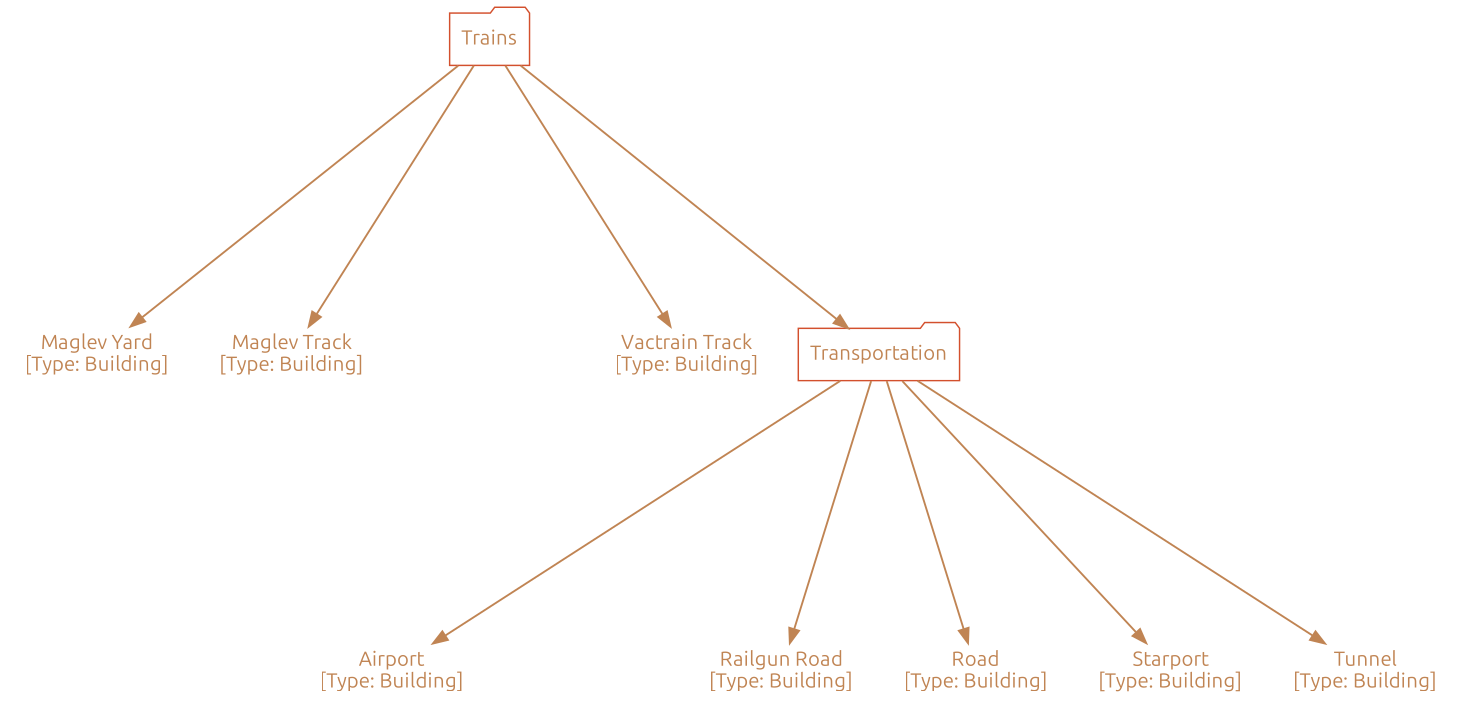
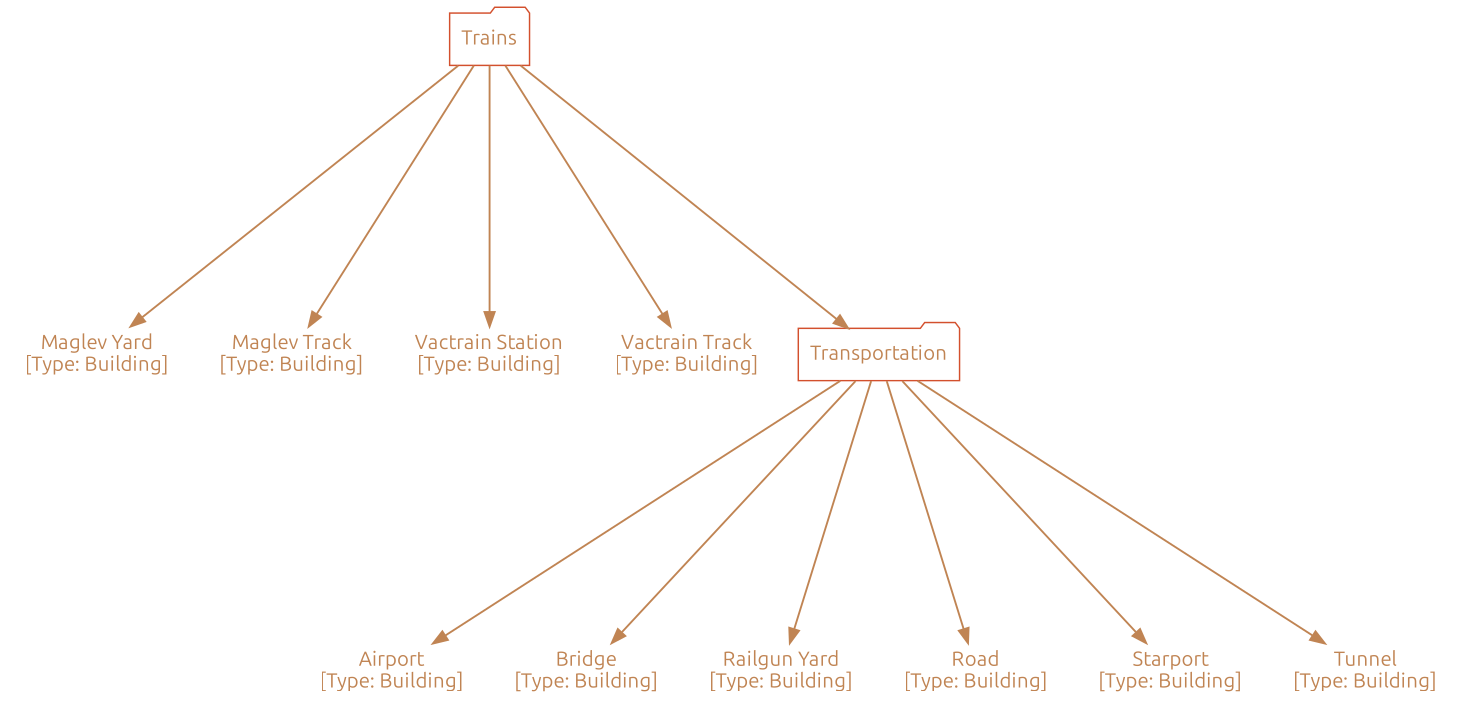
  digraph {
    compound=true
    fontname=Ubuntu
    ranksep=2.5
    root=Transportation
    node [color="#d3502dff" fillcolor=gray10 fontcolor="#c08453ff" fontname=Ubuntu shape=none]
    edge [color="#c08453ff" fontname=Ubuntu penwidth=1.3]
    n1 [label="Airport\n[Type: Building]"]
+   n2 [label="Bridge\n[Type: Building]"]
    n3 [label="Maglev Yard\n[Type: Building]"]
    n4 [label="Maglev Track\n[Type: Building]"]
-   n5 [label="Railgun Road\n[Type: Building]"]
+   n5 [label="Railgun Yard\n[Type: Building]"]
    n6 [label="Road\n[Type: Building]"]
    n7 [label="Starport\n[Type: Building]"]
    n8 [label="Tunnel\n[Type: Building]"]
+   n9 [label="Vactrain Station\n[Type: Building]"]
    n10 [label="Vactrain Track\n[Type: Building]"]
    Transportation [shape=folder]
    Trains [shape=folder]
    Transportation -> n1
+   Transportation -> n2
    Transportation -> n5
    Transportation -> n6
    Transportation -> n7
    Transportation -> n8
    Trains -> n3
    Trains -> n4
+   Trains -> n9
    Trains -> n10
    Trains -> Transportation
  }
